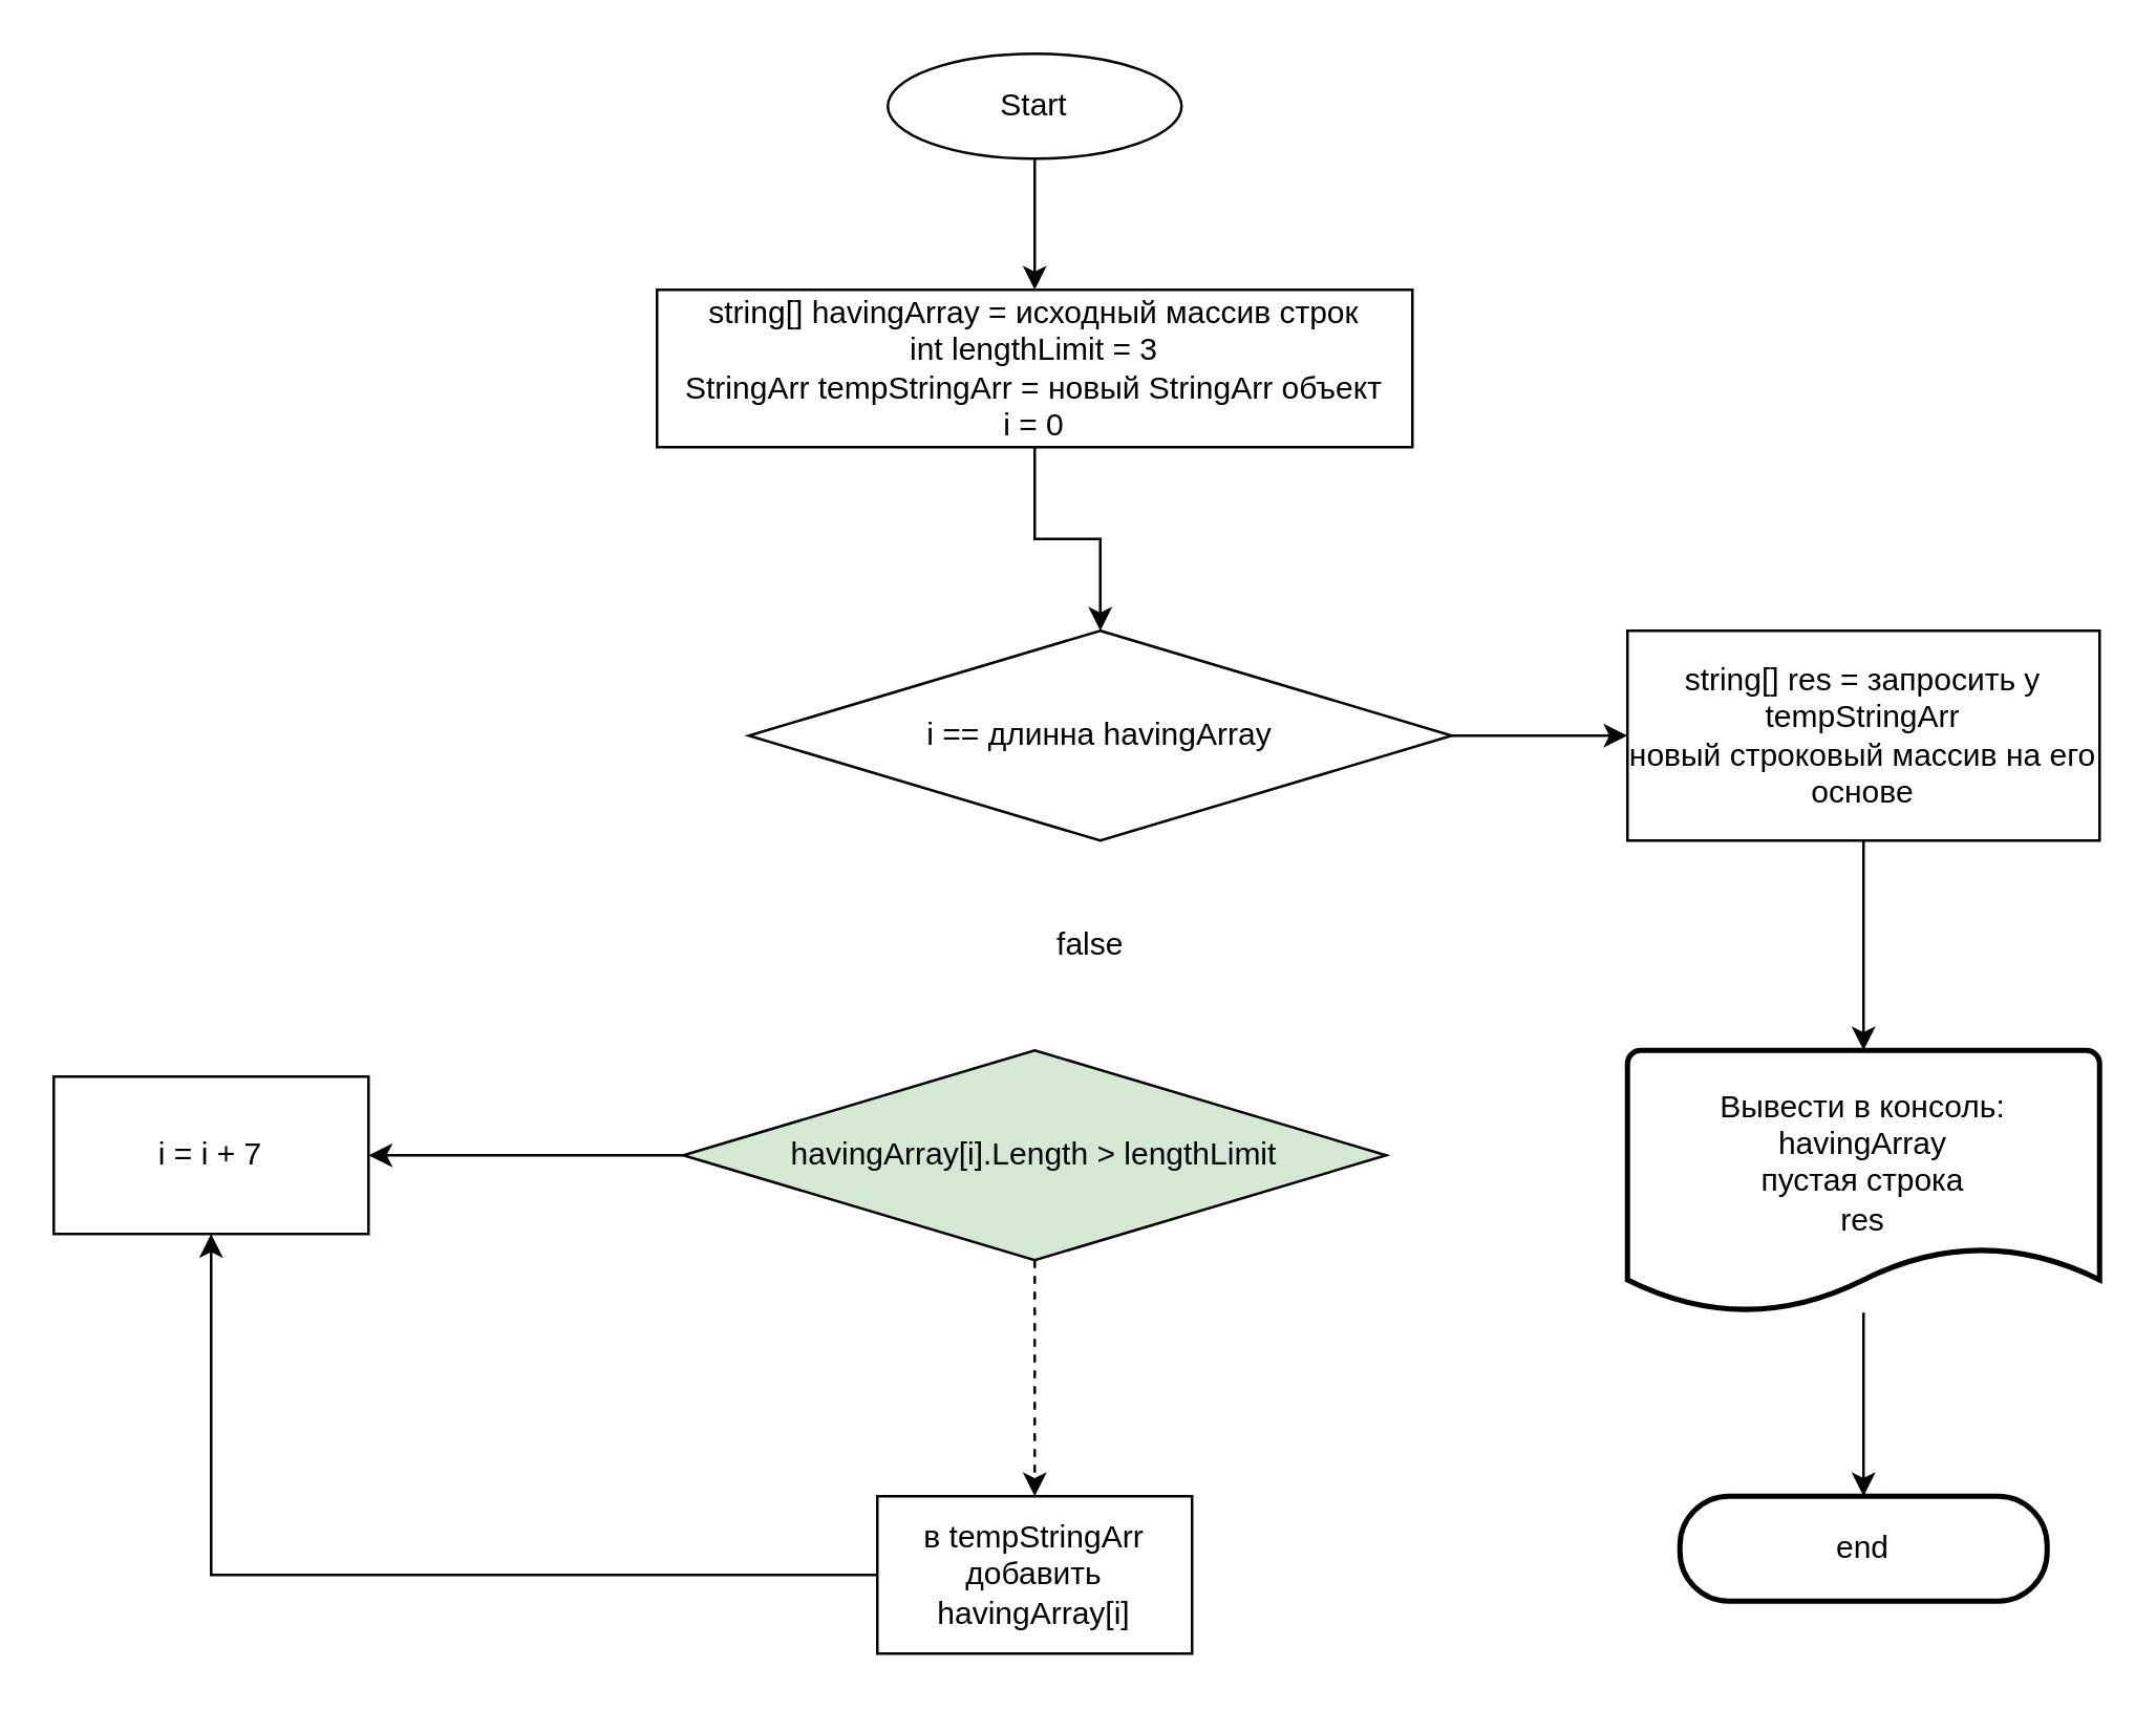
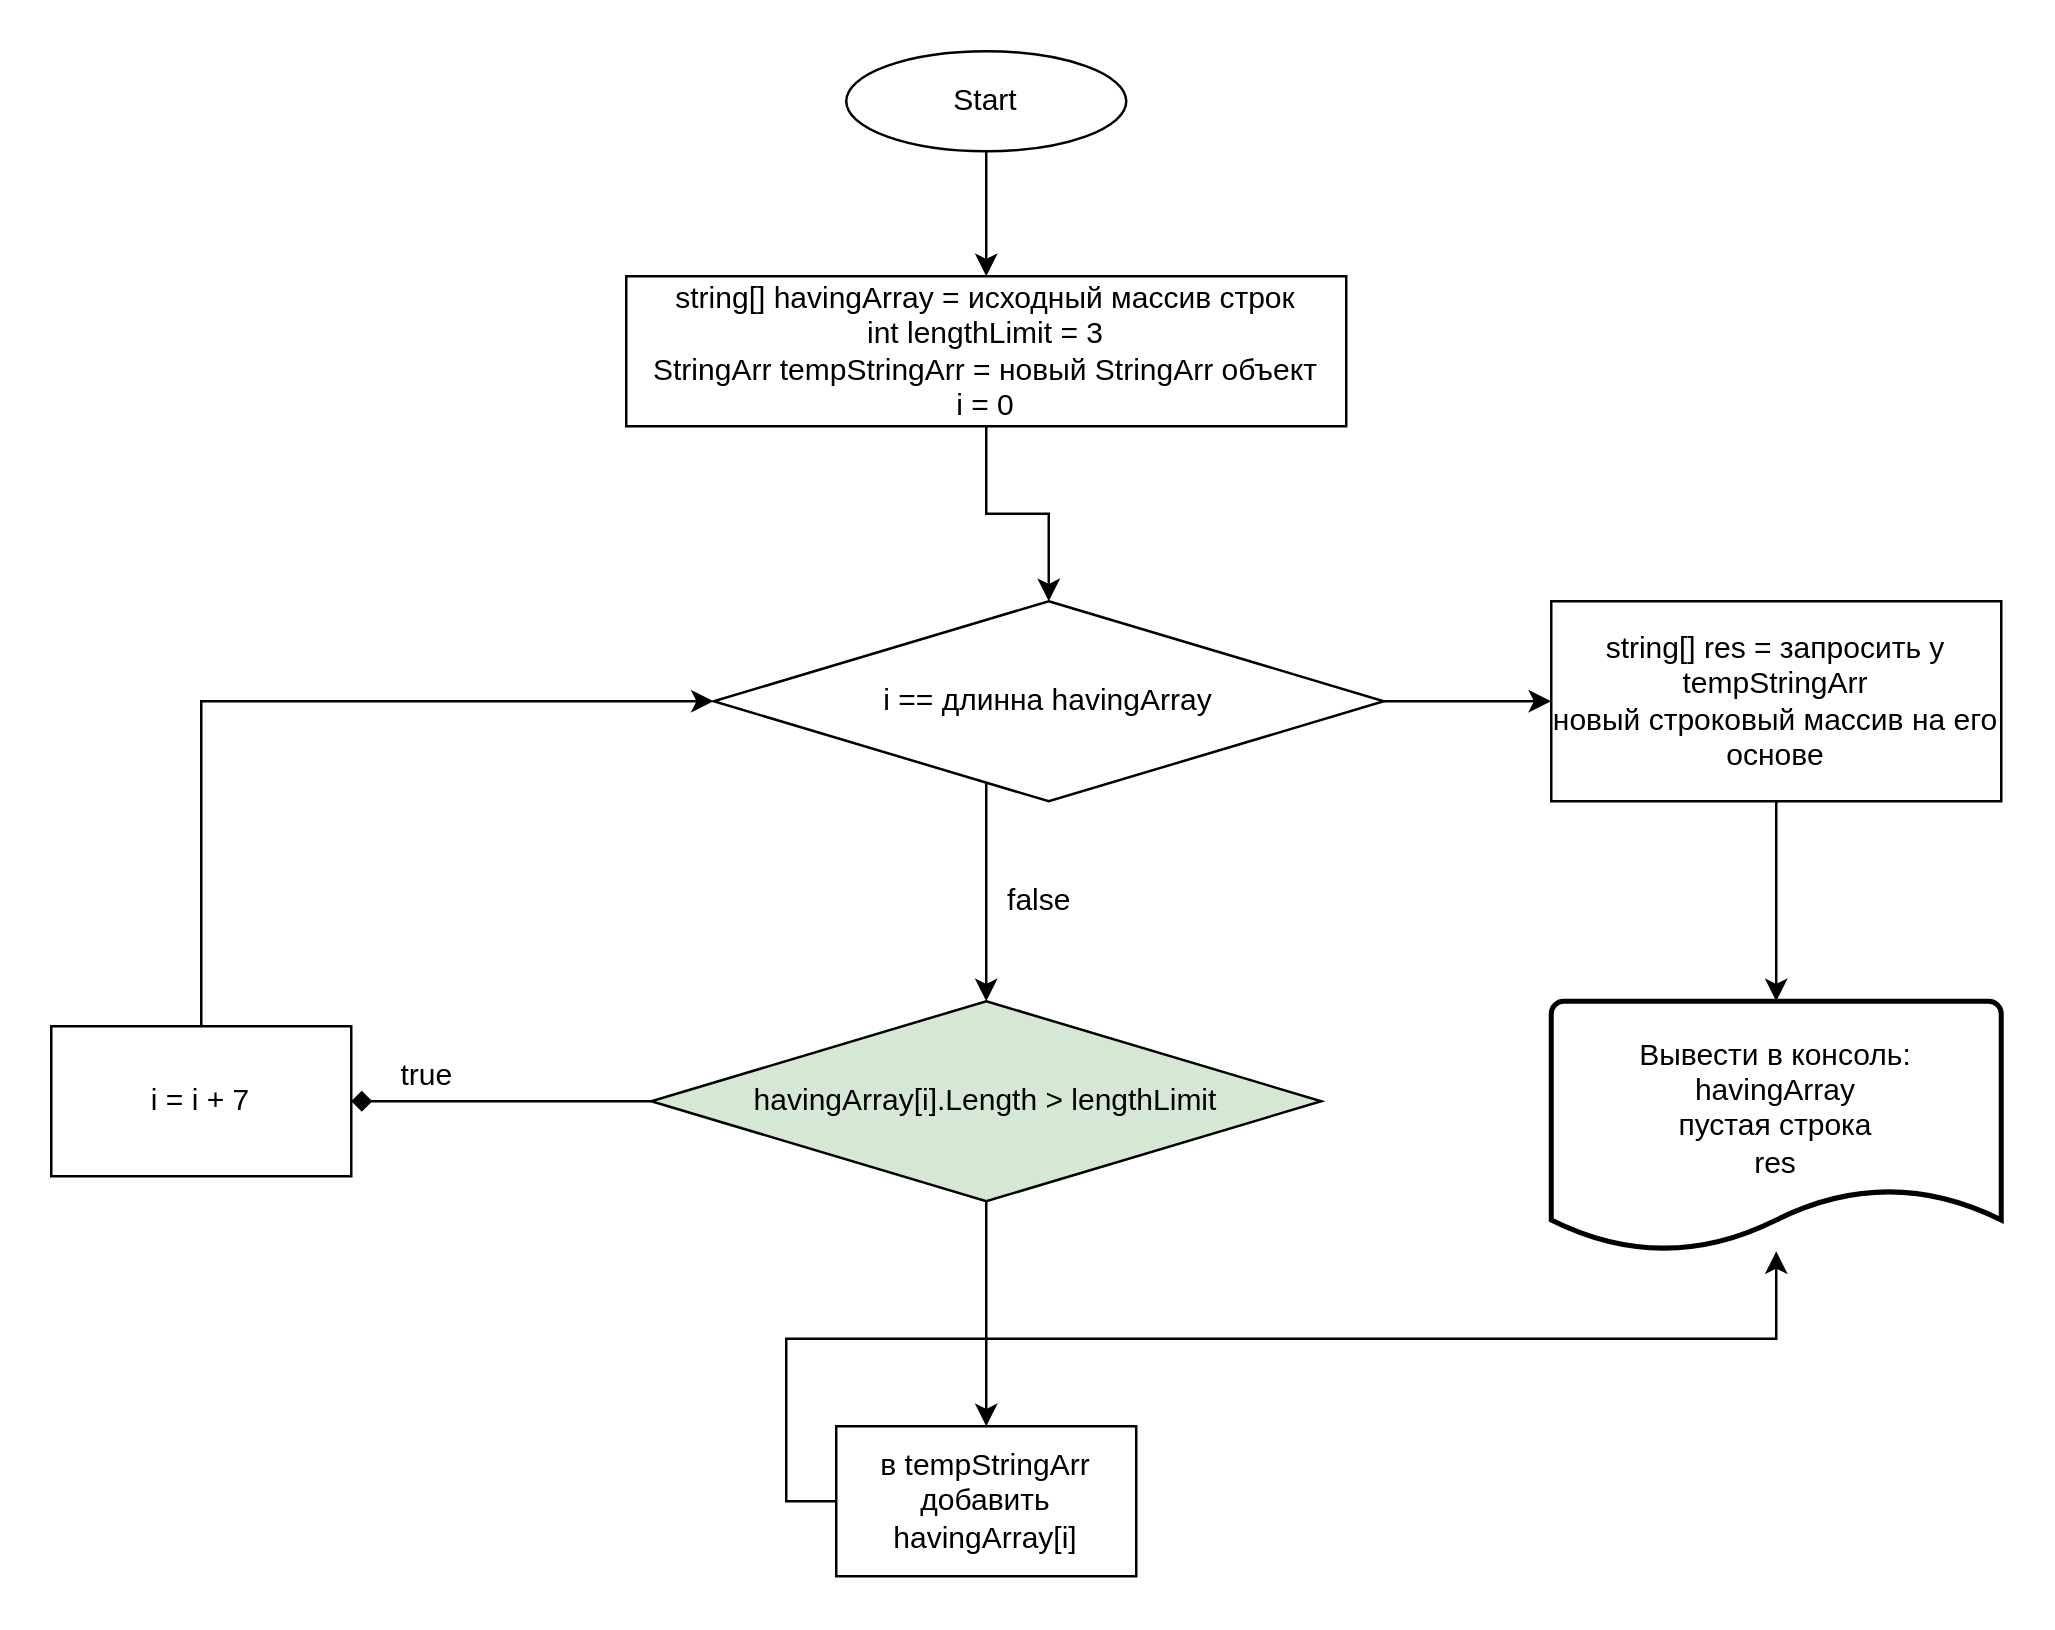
  <mxCell id="0" />
  <mxCell id="1" parent="0" />
  <mxCell id="2" value="" style="edgeStyle=orthogonalEdgeStyle;rounded=0;orthogonalLoop=1;jettySize=auto;html=1;" edge="1" parent="1" source="3" target="5"><mxGeometry relative="1" as="geometry" /></mxCell>
  <mxCell id="3" value="Start" style="ellipse;whiteSpace=wrap;html=1;arcSize=47;" parent="1" vertex="1"><mxGeometry x="338" width="112" height="40" as="geometry" y="20" /></mxCell>
  <mxCell id="4" value="" style="edgeStyle=orthogonalEdgeStyle;rounded=0;orthogonalLoop=1;jettySize=auto;html=1;" edge="1" parent="1" source="5" target="8"><mxGeometry relative="1" as="geometry" /></mxCell>
  <mxCell id="5" value="&lt;div&gt;string[] havingArray = исходный массив строк&lt;/div&gt;&lt;div&gt;int lengthLimit = 3&lt;/div&gt;&lt;div&gt;StringArr tempStringArr = новый StringArr объект&lt;br&gt;&lt;/div&gt;&lt;div&gt;i = 0&lt;br&gt;&lt;/div&gt;" style="rounded=0;whiteSpace=wrap;html=1;" vertex="1" parent="1"><mxGeometry x="250" y="110" width="288" height="60" as="geometry" /></mxCell>
+ <mxCell id="6" value="" style="edgeStyle=orthogonalEdgeStyle;rounded=0;orthogonalLoop=1;jettySize=auto;html=1;" edge="1" parent="1" source="8" target="11"><mxGeometry relative="1" as="geometry"><Array as="points"><mxPoint x="394" y="350" /><mxPoint x="394" y="350" /></Array></mxGeometry></mxCell>
  <mxCell id="7" value="" style="edgeStyle=orthogonalEdgeStyle;rounded=0;orthogonalLoop=1;jettySize=auto;html=1;" edge="1" parent="1" source="8" target="19"><mxGeometry relative="1" as="geometry" /></mxCell>
  <mxCell id="8" value="i == длинна havingArray" style="rhombus;whiteSpace=wrap;html=1;rounded=0;" vertex="1" parent="1"><mxGeometry x="285" y="240" width="268" height="80" as="geometry" /></mxCell>
- <mxCell id="9" value="" style="edgeStyle=orthogonalEdgeStyle;rounded=0;orthogonalLoop=1;jettySize=auto;html=1;" edge="1" parent="1" source="11" target="14"><mxGeometry relative="1" as="geometry" /></mxCell>
- <mxCell id="10" value="" style="edgeStyle=orthogonalEdgeStyle;rounded=0;orthogonalLoop=1;jettySize=auto;html=1;dashed=1;" edge="1" parent="1" source="11" target="17"><mxGeometry relative="1" as="geometry" /></mxCell>
+ <mxCell id="9" value="" style="edgeStyle=orthogonalEdgeStyle;rounded=0;orthogonalLoop=1;jettySize=auto;html=1;endArrow=diamond;" edge="1" parent="1" source="11" target="14"><mxGeometry relative="1" as="geometry" /></mxCell>
+ <mxCell id="10" value="" style="edgeStyle=orthogonalEdgeStyle;rounded=0;orthogonalLoop=1;jettySize=auto;html=1;" edge="1" parent="1" source="11" target="17"><mxGeometry relative="1" as="geometry" /></mxCell>
  <mxCell id="11" value="havingArray[i].Length &amp;gt; lengthLimit" style="rhombus;whiteSpace=wrap;html=1;rounded=0;fillColor=#d5e8d4;" vertex="1" parent="1"><mxGeometry x="260" y="400" width="268" height="80" as="geometry" /></mxCell>
  <mxCell id="12" value="false" style="text;html=1;align=center;verticalAlign=middle;resizable=0;points=[];autosize=1;strokeColor=none;fillColor=none;" vertex="1" parent="1"><mxGeometry x="390" y="345" width="50" height="30" as="geometry" /></mxCell>
+ <mxCell id="13" style="edgeStyle=orthogonalEdgeStyle;rounded=0;orthogonalLoop=1;jettySize=auto;html=1;exitX=0.5;exitY=0;exitDx=0;exitDy=0;entryX=0;entryY=0.5;entryDx=0;entryDy=0;" edge="1" parent="1" source="14" target="8"><mxGeometry relative="1" as="geometry" /></mxCell>
  <mxCell id="14" value="i = i + 7" style="whiteSpace=wrap;html=1;rounded=0;" vertex="1" parent="1"><mxGeometry x="20" y="410" width="120" height="60" as="geometry" /></mxCell>
- <mxCell id="16" style="edgeStyle=orthogonalEdgeStyle;rounded=0;orthogonalLoop=1;jettySize=auto;html=1;exitX=0;exitY=0.5;exitDx=0;exitDy=0;entryX=0.5;entryY=1;entryDx=0;entryDy=0;" edge="1" parent="1" source="17" target="14"><mxGeometry relative="1" as="geometry" /></mxCell>
+ <mxCell id="15" value="true" style="text;html=1;align=center;verticalAlign=middle;resizable=0;points=[];autosize=1;strokeColor=none;fillColor=none;" vertex="1" parent="1"><mxGeometry x="150" y="415" width="40" height="30" as="geometry" /></mxCell>
+ <mxCell id="16" style="edgeStyle=orthogonalEdgeStyle;rounded=0;orthogonalLoop=1;jettySize=auto;html=1;exitX=0;exitY=0.5;exitDx=0;exitDy=0;" edge="1" parent="1" source="17" target="21"><mxGeometry relative="1" as="geometry" /></mxCell>
  <mxCell id="17" value="&lt;div&gt;в tempStringArr добавить&lt;/div&gt;&lt;div&gt;havingArray[i]&lt;/div&gt;" style="whiteSpace=wrap;html=1;rounded=0;" vertex="1" parent="1"><mxGeometry x="334" y="570" width="120" height="60" as="geometry" /></mxCell>
  <mxCell id="18" style="edgeStyle=orthogonalEdgeStyle;rounded=0;orthogonalLoop=1;jettySize=auto;html=1;exitX=0.5;exitY=1;exitDx=0;exitDy=0;entryX=0.5;entryY=0;entryDx=0;entryDy=0;entryPerimeter=0;" edge="1" parent="1" source="19" target="21"><mxGeometry relative="1" as="geometry" /></mxCell>
  <mxCell id="19" value="&lt;div&gt;string[] res = запросить у tempStringArr &lt;br&gt;&lt;/div&gt;&lt;div&gt;новый строковый массив на его основе&lt;br&gt;&lt;/div&gt;" style="whiteSpace=wrap;html=1;rounded=0;" vertex="1" parent="1"><mxGeometry x="620" y="240" width="180" height="80" as="geometry" /></mxCell>
- <mxCell id="20" value="" style="edgeStyle=orthogonalEdgeStyle;rounded=0;orthogonalLoop=1;jettySize=auto;html=1;" edge="1" parent="1" source="21" target="22"><mxGeometry relative="1" as="geometry" /></mxCell>
  <mxCell id="21" value="&lt;div&gt;Вывести в консоль:&lt;/div&gt;&lt;div&gt;havingArray&lt;/div&gt;&lt;div&gt;пустая строка&lt;/div&gt;&lt;div&gt;res&lt;/div&gt;&lt;div&gt;&lt;br&gt;&lt;/div&gt;" style="strokeWidth=2;html=1;shape=mxgraph.flowchart.document2;whiteSpace=wrap;size=0.25;" vertex="1" parent="1"><mxGeometry x="620" y="400" width="180" height="100" as="geometry" /></mxCell>
- <mxCell id="22" value="end" style="rounded=1;whiteSpace=wrap;html=1;strokeWidth=2;arcSize=47;" vertex="1" parent="1"><mxGeometry x="640" y="570" width="140" height="40" as="geometry" /></mxCell>
